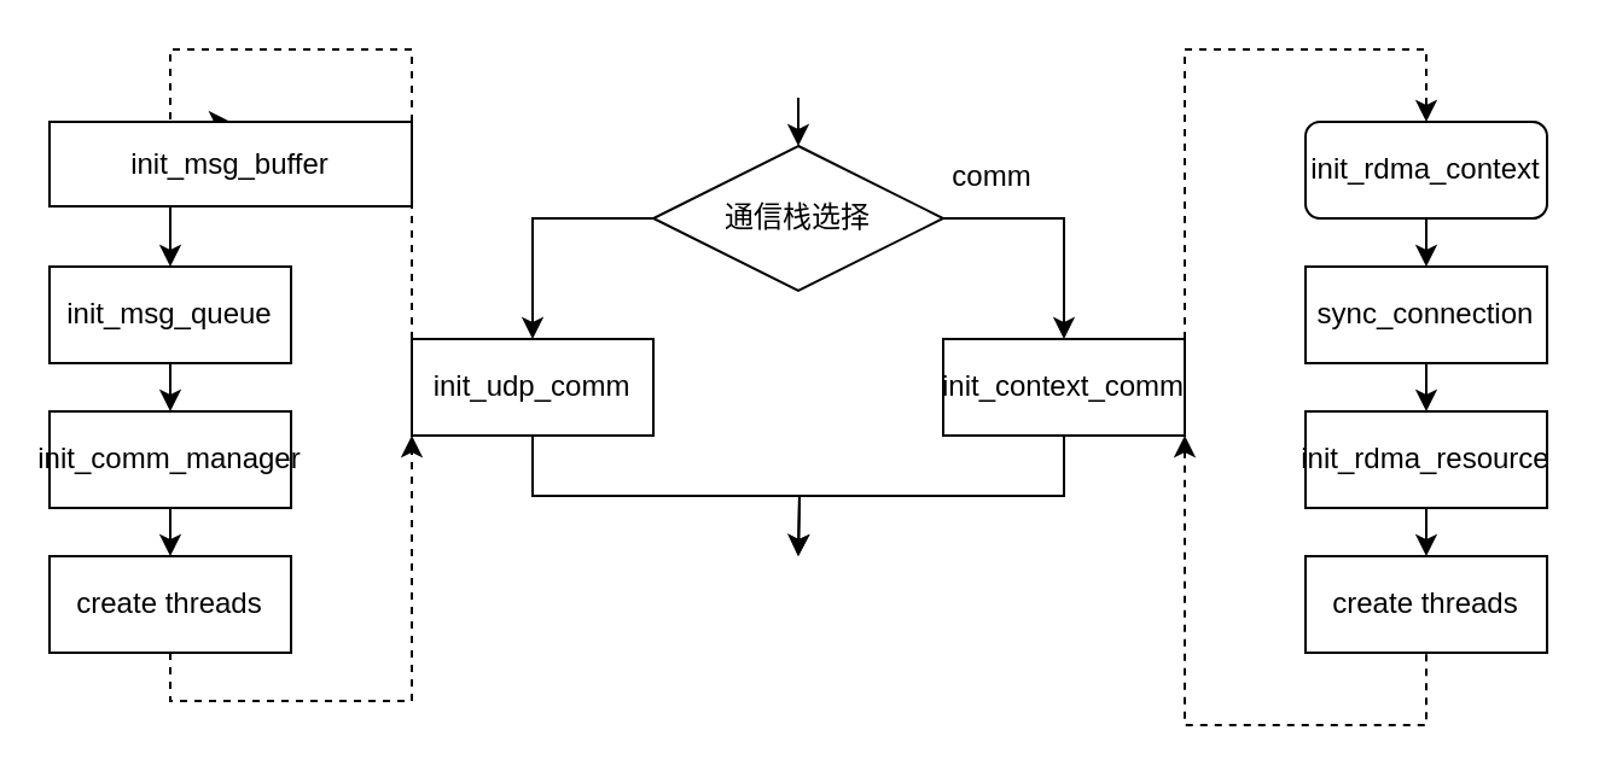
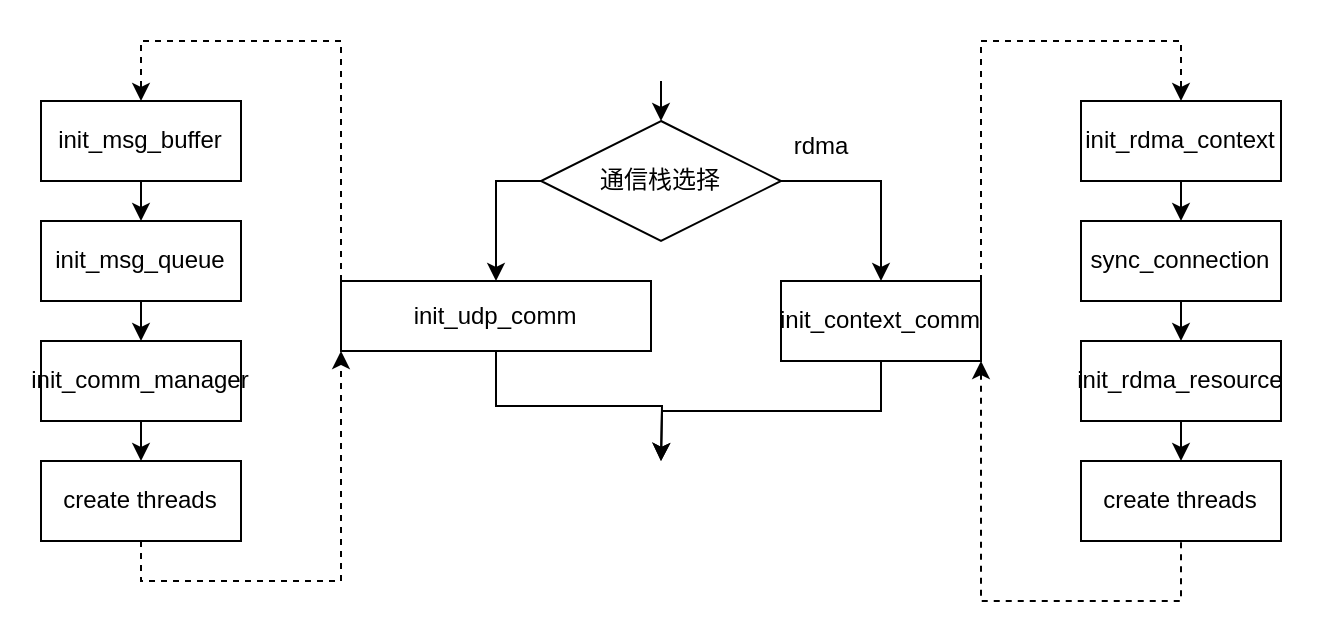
  <mxCell id="0" />
  <mxCell id="1" parent="0" />
  <mxCell id="2" style="edgeStyle=orthogonalEdgeStyle;rounded=0;orthogonalLoop=1;jettySize=auto;html=1;exitX=0;exitY=0.5;exitDx=0;exitDy=0;entryX=0.5;entryY=0;entryDx=0;entryDy=0;" edge="1" parent="1" source="4" target="7"><mxGeometry relative="1" as="geometry" /></mxCell>
  <mxCell id="3" style="edgeStyle=orthogonalEdgeStyle;rounded=0;orthogonalLoop=1;jettySize=auto;html=1;exitX=1;exitY=0.5;exitDx=0;exitDy=0;entryX=0.5;entryY=0;entryDx=0;entryDy=0;" edge="1" parent="1" source="4" target="9"><mxGeometry relative="1" as="geometry" /></mxCell>
  <mxCell id="4" value="通信栈选择" style="rhombus;whiteSpace=wrap;html=1;" vertex="1" parent="1"><mxGeometry x="270" y="60" width="120" height="60" as="geometry" /></mxCell>
  <mxCell id="5" style="edgeStyle=orthogonalEdgeStyle;rounded=0;orthogonalLoop=1;jettySize=auto;html=1;exitX=0;exitY=0;exitDx=0;exitDy=0;entryX=0.5;entryY=0;entryDx=0;entryDy=0;dashed=1;" edge="1" parent="1" source="7" target="22"><mxGeometry relative="1" as="geometry"><Array as="points"><mxPoint x="170" y="20" /><mxPoint x="70" y="20" /></Array></mxGeometry></mxCell>
  <mxCell id="6" style="edgeStyle=orthogonalEdgeStyle;rounded=0;orthogonalLoop=1;jettySize=auto;html=1;exitX=0.5;exitY=1;exitDx=0;exitDy=0;" edge="1" parent="1" source="7"><mxGeometry relative="1" as="geometry"><mxPoint x="330" y="230" as="targetPoint" /></mxGeometry></mxCell>
- <mxCell id="7" value="init_udp_comm" style="rounded=0;whiteSpace=wrap;html=1;" vertex="1" parent="1"><mxGeometry x="170" y="140" width="100" height="40" as="geometry" /></mxCell>
+ <mxCell id="7" value="init_udp_comm" style="rounded=0;whiteSpace=wrap;html=1;" vertex="1" parent="1"><mxGeometry x="170" y="140" width="155" height="35" as="geometry" /></mxCell>
  <mxCell id="8" style="edgeStyle=orthogonalEdgeStyle;rounded=0;orthogonalLoop=1;jettySize=auto;html=1;exitX=0.5;exitY=1;exitDx=0;exitDy=0;" edge="1" parent="1" source="9"><mxGeometry relative="1" as="geometry"><mxPoint x="330" y="230" as="targetPoint" /></mxGeometry></mxCell>
  <mxCell id="9" value="init_context_comm" style="rounded=0;whiteSpace=wrap;html=1;" vertex="1" parent="1"><mxGeometry x="390" y="140" width="100" height="40" as="geometry" /></mxCell>
- <mxCell id="10" value="comm" style="text;html=1;align=center;verticalAlign=middle;resizable=0;points=[];autosize=1;strokeColor=none;fillColor=none;" vertex="1" parent="1"><mxGeometry x="385" y="58" width="50" height="30" as="geometry" /></mxCell>
+ <mxCell id="10" value="rdma" style="text;html=1;align=center;verticalAlign=middle;resizable=0;points=[];autosize=1;strokeColor=none;fillColor=none;" vertex="1" parent="1"><mxGeometry x="385" y="58" width="50" height="30" as="geometry" /></mxCell>
  <mxCell id="11" value="" style="endArrow=classic;html=1;rounded=0;entryX=0.5;entryY=0;entryDx=0;entryDy=0;" edge="1" parent="1" target="4"><mxGeometry width="50" height="50" relative="1" as="geometry"><mxPoint x="330" y="40" as="sourcePoint" /><mxPoint x="420" y="0" as="targetPoint" /></mxGeometry></mxCell>
- <mxCell id="12" value="init_rdma_context" style="whiteSpace=wrap;html=1;rounded=1;" vertex="1" parent="1"><mxGeometry x="540" y="50" width="100" height="40" as="geometry" /></mxCell>
+ <mxCell id="12" value="init_rdma_context" style="rounded=0;whiteSpace=wrap;html=1;" vertex="1" parent="1"><mxGeometry x="540" y="50" width="100" height="40" as="geometry" /></mxCell>
  <mxCell id="13" style="edgeStyle=orthogonalEdgeStyle;rounded=0;orthogonalLoop=1;jettySize=auto;html=1;exitX=0.5;exitY=1;exitDx=0;exitDy=0;entryX=0.5;entryY=0;entryDx=0;entryDy=0;" edge="1" parent="1" source="14" target="16"><mxGeometry relative="1" as="geometry" /></mxCell>
  <mxCell id="14" value="sync_connection" style="rounded=0;whiteSpace=wrap;html=1;" vertex="1" parent="1"><mxGeometry x="540" y="110" width="100" height="40" as="geometry" /></mxCell>
  <mxCell id="15" style="edgeStyle=orthogonalEdgeStyle;rounded=0;orthogonalLoop=1;jettySize=auto;html=1;exitX=0.5;exitY=1;exitDx=0;exitDy=0;entryX=0.5;entryY=0;entryDx=0;entryDy=0;" edge="1" parent="1" source="16" target="17"><mxGeometry relative="1" as="geometry" /></mxCell>
  <mxCell id="16" value="init_rdma_resource" style="rounded=0;whiteSpace=wrap;html=1;" vertex="1" parent="1"><mxGeometry x="540" y="170" width="100" height="40" as="geometry" /></mxCell>
  <mxCell id="17" value="create threads" style="rounded=0;whiteSpace=wrap;html=1;" vertex="1" parent="1"><mxGeometry x="540" y="230" width="100" height="40" as="geometry" /></mxCell>
  <mxCell id="18" value="" style="endArrow=classic;html=1;rounded=0;entryX=0.5;entryY=0;entryDx=0;entryDy=0;dashed=1;" edge="1" parent="1" target="12"><mxGeometry width="50" height="50" relative="1" as="geometry"><mxPoint x="490" y="140" as="sourcePoint" /><mxPoint x="540" y="90" as="targetPoint" /><Array as="points"><mxPoint x="490" y="20" /><mxPoint x="590" y="20" /></Array></mxGeometry></mxCell>
  <mxCell id="19" value="" style="endArrow=none;html=1;rounded=0;exitX=1;exitY=1;exitDx=0;exitDy=0;dashed=1;startArrow=classic;startFill=1;entryX=0.5;entryY=1;entryDx=0;entryDy=0;" edge="1" parent="1" source="9" target="17"><mxGeometry width="50" height="50" relative="1" as="geometry"><mxPoint x="530" y="380" as="sourcePoint" /><mxPoint x="540" y="270" as="targetPoint" /><Array as="points"><mxPoint x="490" y="300" /><mxPoint x="590" y="300" /></Array></mxGeometry></mxCell>
  <mxCell id="20" value="" style="endArrow=classic;html=1;rounded=0;exitX=0.5;exitY=1;exitDx=0;exitDy=0;" edge="1" parent="1" source="12"><mxGeometry width="50" height="50" relative="1" as="geometry"><mxPoint x="540" y="370" as="sourcePoint" /><mxPoint x="590" y="110" as="targetPoint" /></mxGeometry></mxCell>
  <mxCell id="21" style="edgeStyle=orthogonalEdgeStyle;rounded=0;orthogonalLoop=1;jettySize=auto;html=1;exitX=0.5;exitY=1;exitDx=0;exitDy=0;entryX=0.5;entryY=0;entryDx=0;entryDy=0;" edge="1" parent="1" source="22" target="24"><mxGeometry relative="1" as="geometry" /></mxCell>
- <mxCell id="22" value="init_msg_buffer" style="rounded=0;whiteSpace=wrap;html=1;" vertex="1" parent="1"><mxGeometry x="20" y="50" width="150" height="35" as="geometry" /></mxCell>
+ <mxCell id="22" value="init_msg_buffer" style="rounded=0;whiteSpace=wrap;html=1;" vertex="1" parent="1"><mxGeometry x="20" y="50" width="100" height="40" as="geometry" /></mxCell>
  <mxCell id="23" style="edgeStyle=orthogonalEdgeStyle;rounded=0;orthogonalLoop=1;jettySize=auto;html=1;exitX=0.5;exitY=1;exitDx=0;exitDy=0;entryX=0.5;entryY=0;entryDx=0;entryDy=0;" edge="1" parent="1" source="24" target="26"><mxGeometry relative="1" as="geometry" /></mxCell>
  <mxCell id="24" value="init_msg_queue" style="rounded=0;whiteSpace=wrap;html=1;" vertex="1" parent="1"><mxGeometry x="20" y="110" width="100" height="40" as="geometry" /></mxCell>
  <mxCell id="25" style="edgeStyle=orthogonalEdgeStyle;rounded=0;orthogonalLoop=1;jettySize=auto;html=1;exitX=0.5;exitY=1;exitDx=0;exitDy=0;entryX=0.5;entryY=0;entryDx=0;entryDy=0;" edge="1" parent="1" source="26" target="28"><mxGeometry relative="1" as="geometry" /></mxCell>
  <mxCell id="26" value="init_comm_manager" style="rounded=0;whiteSpace=wrap;html=1;" vertex="1" parent="1"><mxGeometry x="20" y="170" width="100" height="40" as="geometry" /></mxCell>
  <mxCell id="27" style="edgeStyle=orthogonalEdgeStyle;rounded=0;orthogonalLoop=1;jettySize=auto;html=1;exitX=0.5;exitY=1;exitDx=0;exitDy=0;entryX=0;entryY=1;entryDx=0;entryDy=0;dashed=1;" edge="1" parent="1" source="28" target="7"><mxGeometry relative="1" as="geometry" /></mxCell>
  <mxCell id="28" value="create threads" style="rounded=0;whiteSpace=wrap;html=1;" vertex="1" parent="1"><mxGeometry x="20" y="230" width="100" height="40" as="geometry" /></mxCell>
